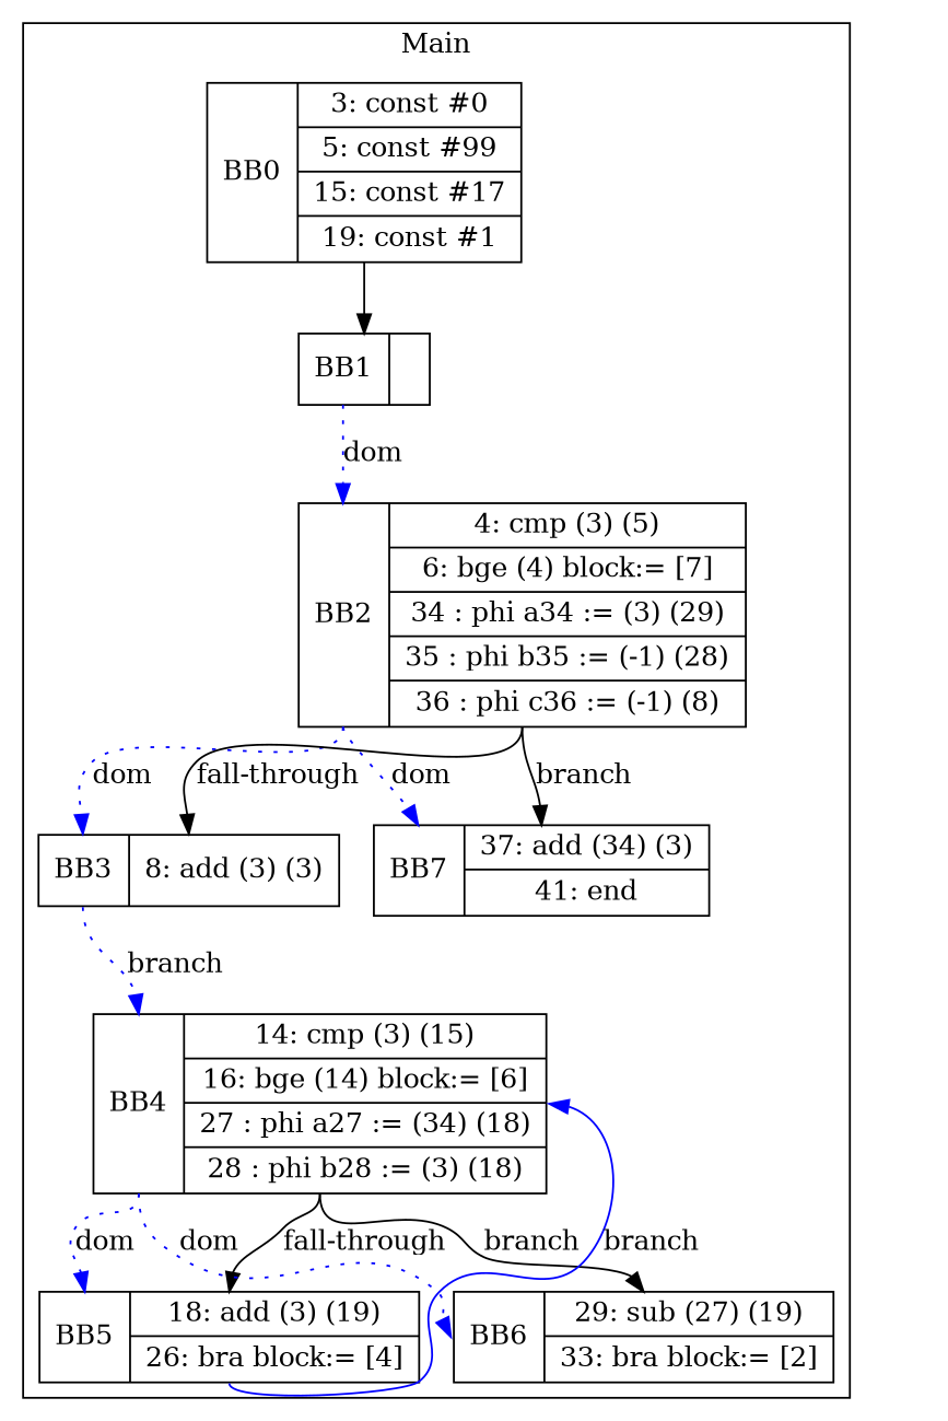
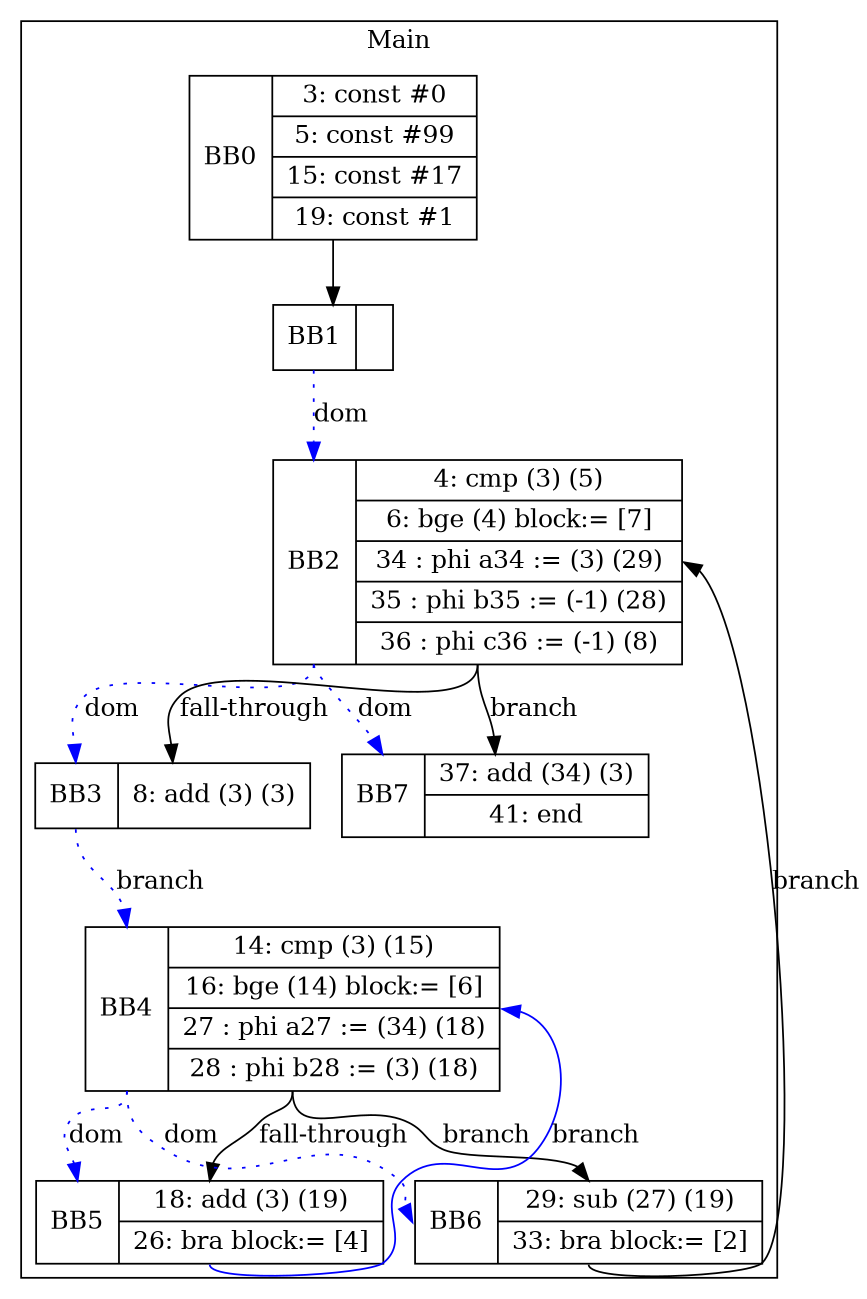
  digraph {
    node [shape=record]
    edge [headport=b tailport=s color=blue]
    n1 [label="<b>BB0|{3: const #0|5: const #99|15: const #17|19: const #1}"]
    n2 [label="<b>BB1|}"]
    n3 [label="<b>BB2|{4: cmp (3) (5)|6: bge (4) block:= [7]|34 : phi a34 := (3) (29)|35 : phi b35 := (-1) (28)|36 : phi c36 := (-1) (8)}"]
    n4 [label="<b>BB3|{8: add (3) (3)}"]
    n5 [label="<b>BB4|{14: cmp (3) (15)|16: bge (14) block:= [6]|27 : phi a27 := (34) (18)|28 : phi b28 := (3) (18)}"]
    n6 [label="<b>BB5|{18: add (3) (19)|26: bra block:= [4]}"]
    n7 [label="<b>BB6|{29: sub (27) (19)|33: bra block:= [2]}"]
    n8 [label="<b>BB7|{37: add (34) (3)|41: end}"]
    subgraph cluster_1 {
      label=Main
      n1
      n2
      n3
      n4
      n5
      n6
      n7
      n8
    }
    n1 -> n2 [headport=n color=""]
    n2 -> n3 [label=dom style=dotted tailport=b]
    n3 -> n4 [label=dom style=dotted tailport=b]
    n3 -> n4 [headport=n label="fall-through" color=""]
    n3 -> n8 [label=dom style=dotted tailport=b]
    n3 -> n8 [headport=n label=branch color=""]
    n4 -> n5 [label=branch style=dotted tailport=b]
    n5 -> n6 [label=dom style=dotted tailport=b]
    n5 -> n6 [headport=n label="fall-through" color=""]
    n5 -> n7 [label=dom style=dotted tailport=b]
    n5 -> n7 [headport=n label=branch color=""]
    n6 -> n5 [headport=e label=branch]
+   n7 -> n3 [headport=e label=branch color=""]
  }
